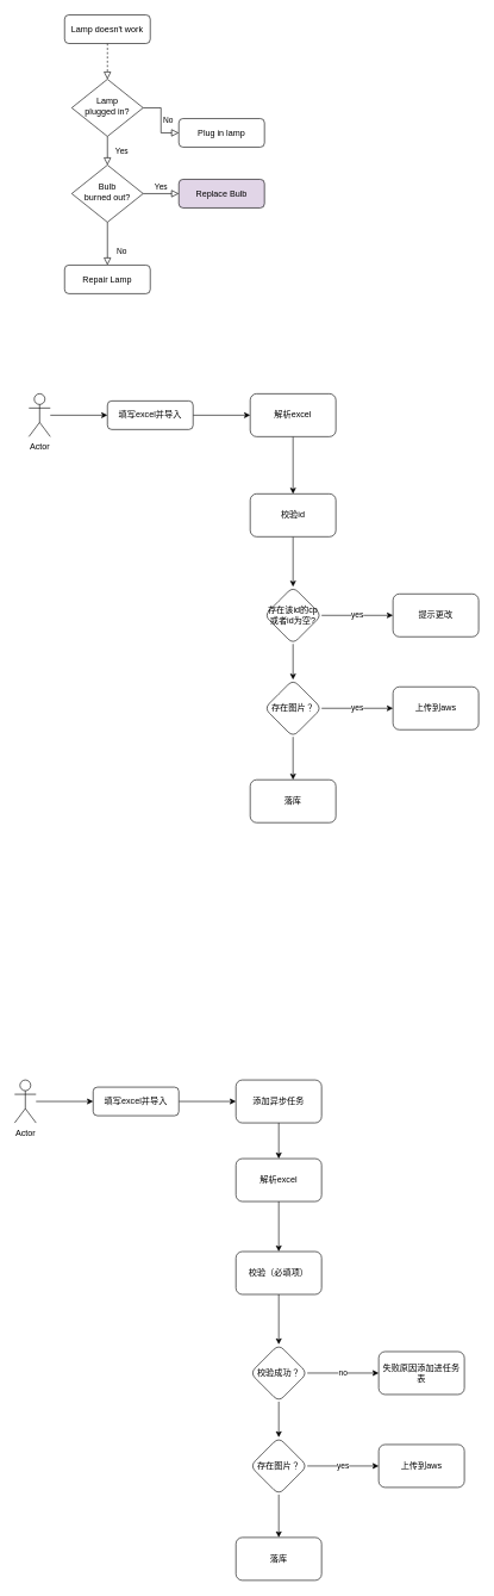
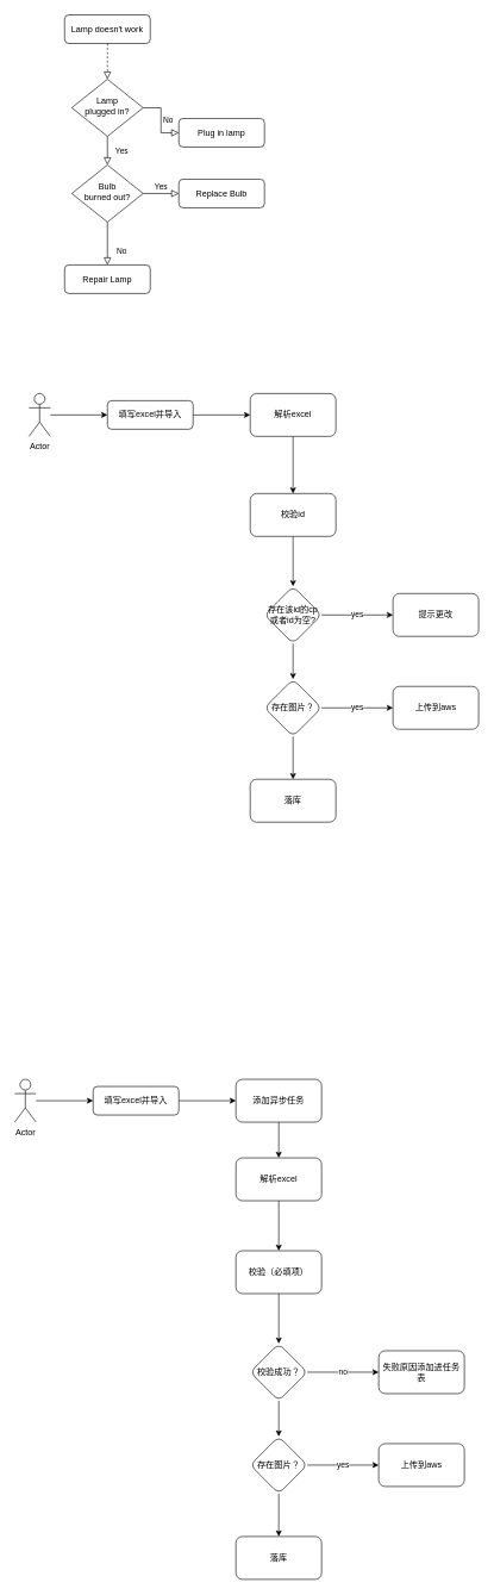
  <mxCell id="0" />
  <mxCell id="1" parent="0" />
  <mxCell id="2" value="" style="rounded=0;html=1;jettySize=auto;orthogonalLoop=1;fontSize=11;endArrow=block;endFill=0;endSize=8;strokeWidth=1;shadow=0;labelBackgroundColor=none;edgeStyle=orthogonalEdgeStyle;dashed=1;" parent="1" source="3" target="6" edge="1"><mxGeometry relative="1" as="geometry" /></mxCell>
  <mxCell id="3" value="Lamp doesn't work" style="rounded=1;whiteSpace=wrap;html=1;fontSize=12;glass=0;strokeWidth=1;shadow=0;" parent="1" vertex="1"><mxGeometry x="90" y="20" width="120" height="40" as="geometry" /></mxCell>
  <mxCell id="4" value="Yes" style="rounded=0;html=1;jettySize=auto;orthogonalLoop=1;fontSize=11;endArrow=block;endFill=0;endSize=8;strokeWidth=1;shadow=0;labelBackgroundColor=none;edgeStyle=orthogonalEdgeStyle;" parent="1" source="6" target="10" edge="1"><mxGeometry y="20" relative="1" as="geometry"><mxPoint as="offset" /></mxGeometry></mxCell>
  <mxCell id="5" value="No" style="edgeStyle=orthogonalEdgeStyle;rounded=0;html=1;jettySize=auto;orthogonalLoop=1;fontSize=11;endArrow=block;endFill=0;endSize=8;strokeWidth=1;shadow=0;labelBackgroundColor=none;" parent="1" source="6" target="7" edge="1"><mxGeometry y="10" relative="1" as="geometry"><mxPoint as="offset" /></mxGeometry></mxCell>
  <mxCell id="6" value="Lamp&lt;br&gt;plugged in?" style="rhombus;whiteSpace=wrap;html=1;shadow=0;fontFamily=Helvetica;fontSize=12;align=center;strokeWidth=1;spacing=6;spacingTop=-4;" parent="1" vertex="1"><mxGeometry x="100" y="110" width="100" height="80" as="geometry" /></mxCell>
  <mxCell id="7" value="Plug in lamp" style="rounded=1;whiteSpace=wrap;html=1;fontSize=12;glass=0;strokeWidth=1;shadow=0;" parent="1" vertex="1"><mxGeometry x="250" y="165" width="120" height="40" as="geometry" /></mxCell>
  <mxCell id="8" value="No" style="rounded=0;html=1;jettySize=auto;orthogonalLoop=1;fontSize=11;endArrow=block;endFill=0;endSize=8;strokeWidth=1;shadow=0;labelBackgroundColor=none;edgeStyle=orthogonalEdgeStyle;" parent="1" source="10" target="11" edge="1"><mxGeometry x="0.333" y="20" relative="1" as="geometry"><mxPoint as="offset" /></mxGeometry></mxCell>
  <mxCell id="9" value="Yes" style="edgeStyle=orthogonalEdgeStyle;rounded=0;html=1;jettySize=auto;orthogonalLoop=1;fontSize=11;endArrow=block;endFill=0;endSize=8;strokeWidth=1;shadow=0;labelBackgroundColor=none;" parent="1" source="10" target="12" edge="1"><mxGeometry y="10" relative="1" as="geometry"><mxPoint as="offset" /></mxGeometry></mxCell>
  <mxCell id="10" value="Bulb&lt;br&gt;burned out?" style="rhombus;whiteSpace=wrap;html=1;shadow=0;fontFamily=Helvetica;fontSize=12;align=center;strokeWidth=1;spacing=6;spacingTop=-4;" parent="1" vertex="1"><mxGeometry x="100" y="230" width="100" height="80" as="geometry" /></mxCell>
  <mxCell id="11" value="Repair Lamp" style="rounded=1;whiteSpace=wrap;html=1;fontSize=12;glass=0;strokeWidth=1;shadow=0;" parent="1" vertex="1"><mxGeometry x="90" y="370" width="120" height="40" as="geometry" /></mxCell>
- <mxCell id="12" value="Replace Bulb" style="rounded=1;whiteSpace=wrap;html=1;fontSize=12;glass=0;strokeWidth=1;shadow=0;fillColor=#e1d5e7;" parent="1" vertex="1"><mxGeometry x="250" y="250" width="120" height="40" as="geometry" /></mxCell>
+ <mxCell id="12" value="Replace Bulb" style="rounded=1;whiteSpace=wrap;html=1;fontSize=12;glass=0;strokeWidth=1;shadow=0;" parent="1" vertex="1"><mxGeometry x="250" y="250" width="120" height="40" as="geometry" /></mxCell>
  <mxCell id="13" value="" style="edgeStyle=orthogonalEdgeStyle;rounded=0;orthogonalLoop=1;jettySize=auto;html=1;" edge="1" parent="1" source="14" target="16"><mxGeometry relative="1" as="geometry" /></mxCell>
  <mxCell id="14" value="Actor" style="shape=umlActor;verticalLabelPosition=bottom;verticalAlign=top;html=1;outlineConnect=0;" vertex="1" parent="1"><mxGeometry x="40" y="550" width="30" height="60" as="geometry" /></mxCell>
  <mxCell id="15" value="" style="edgeStyle=orthogonalEdgeStyle;rounded=0;orthogonalLoop=1;jettySize=auto;html=1;" edge="1" parent="1" source="16" target="18"><mxGeometry relative="1" as="geometry" /></mxCell>
  <mxCell id="16" value="填写excel并导入" style="rounded=1;whiteSpace=wrap;html=1;fontSize=12;glass=0;strokeWidth=1;shadow=0;" vertex="1" parent="1"><mxGeometry x="150" y="560" width="120" height="40" as="geometry" /></mxCell>
  <mxCell id="17" value="" style="edgeStyle=orthogonalEdgeStyle;rounded=0;orthogonalLoop=1;jettySize=auto;html=1;" edge="1" parent="1" source="18" target="20"><mxGeometry relative="1" as="geometry" /></mxCell>
  <mxCell id="18" value="解析excel" style="whiteSpace=wrap;html=1;rounded=1;glass=0;strokeWidth=1;shadow=0;" vertex="1" parent="1"><mxGeometry x="350" y="550" width="120" height="60" as="geometry" /></mxCell>
  <mxCell id="19" value="" style="edgeStyle=orthogonalEdgeStyle;rounded=0;orthogonalLoop=1;jettySize=auto;html=1;" edge="1" parent="1" source="20" target="23"><mxGeometry relative="1" as="geometry" /></mxCell>
  <mxCell id="20" value="校验id" style="whiteSpace=wrap;html=1;rounded=1;glass=0;strokeWidth=1;shadow=0;" vertex="1" parent="1"><mxGeometry x="350" y="690" width="120" height="60" as="geometry" /></mxCell>
  <mxCell id="21" value="yes" style="edgeStyle=orthogonalEdgeStyle;rounded=0;orthogonalLoop=1;jettySize=auto;html=1;" edge="1" parent="1" source="23" target="24"><mxGeometry relative="1" as="geometry" /></mxCell>
  <mxCell id="22" value="" style="edgeStyle=orthogonalEdgeStyle;rounded=0;orthogonalLoop=1;jettySize=auto;html=1;entryX=0.5;entryY=0;entryDx=0;entryDy=0;" edge="1" parent="1" source="23" target="27"><mxGeometry relative="1" as="geometry"><mxPoint x="410" y="990" as="targetPoint" /><Array as="points" /></mxGeometry></mxCell>
  <mxCell id="23" value="存在该id的cp或者id为空?" style="rhombus;whiteSpace=wrap;html=1;rounded=1;glass=0;strokeWidth=1;shadow=0;" vertex="1" parent="1"><mxGeometry x="370" y="820" width="80" height="80" as="geometry" /></mxCell>
  <mxCell id="24" value="提示更改" style="whiteSpace=wrap;html=1;rounded=1;glass=0;strokeWidth=1;shadow=0;" vertex="1" parent="1"><mxGeometry x="550" y="830" width="120" height="60" as="geometry" /></mxCell>
  <mxCell id="25" value="yes" style="edgeStyle=orthogonalEdgeStyle;rounded=0;orthogonalLoop=1;jettySize=auto;html=1;" edge="1" parent="1" source="27" target="28"><mxGeometry relative="1" as="geometry" /></mxCell>
  <mxCell id="26" value="" style="edgeStyle=orthogonalEdgeStyle;rounded=0;orthogonalLoop=1;jettySize=auto;html=1;" edge="1" parent="1" source="27" target="29"><mxGeometry relative="1" as="geometry" /></mxCell>
  <mxCell id="27" value="存在图片？" style="rhombus;whiteSpace=wrap;html=1;rounded=1;glass=0;strokeWidth=1;shadow=0;" vertex="1" parent="1"><mxGeometry x="370" y="950" width="80" height="80" as="geometry" /></mxCell>
  <mxCell id="28" value="上传到aws" style="whiteSpace=wrap;html=1;rounded=1;glass=0;strokeWidth=1;shadow=0;" vertex="1" parent="1"><mxGeometry x="550" y="960" width="120" height="60" as="geometry" /></mxCell>
  <mxCell id="29" value="落库" style="whiteSpace=wrap;html=1;rounded=1;glass=0;strokeWidth=1;shadow=0;" vertex="1" parent="1"><mxGeometry x="350" y="1090" width="120" height="60" as="geometry" /></mxCell>
  <mxCell id="30" value="" style="edgeStyle=orthogonalEdgeStyle;rounded=0;orthogonalLoop=1;jettySize=auto;html=1;" edge="1" parent="1" source="31" target="33"><mxGeometry relative="1" as="geometry" /></mxCell>
  <mxCell id="31" value="Actor" style="shape=umlActor;verticalLabelPosition=bottom;verticalAlign=top;html=1;outlineConnect=0;" vertex="1" parent="1"><mxGeometry x="20" y="1510" width="30" height="60" as="geometry" /></mxCell>
  <mxCell id="32" value="" style="edgeStyle=orthogonalEdgeStyle;rounded=0;orthogonalLoop=1;jettySize=auto;html=1;" edge="1" parent="1" source="33" target="35"><mxGeometry relative="1" as="geometry" /></mxCell>
  <mxCell id="33" value="填写excel并导入" style="rounded=1;whiteSpace=wrap;html=1;fontSize=12;glass=0;strokeWidth=1;shadow=0;" vertex="1" parent="1"><mxGeometry x="130" y="1520" width="120" height="40" as="geometry" /></mxCell>
  <mxCell id="34" value="" style="edgeStyle=orthogonalEdgeStyle;rounded=0;orthogonalLoop=1;jettySize=auto;html=1;" edge="1" parent="1" source="35" target="48"><mxGeometry relative="1" as="geometry" /></mxCell>
  <mxCell id="35" value="添加异步任务" style="whiteSpace=wrap;html=1;rounded=1;glass=0;strokeWidth=1;shadow=0;" vertex="1" parent="1"><mxGeometry x="330" y="1510" width="120" height="60" as="geometry" /></mxCell>
  <mxCell id="36" value="" style="edgeStyle=orthogonalEdgeStyle;rounded=0;orthogonalLoop=1;jettySize=auto;html=1;" edge="1" parent="1" source="37" target="40"><mxGeometry relative="1" as="geometry" /></mxCell>
  <mxCell id="37" value="校验（必填项）" style="whiteSpace=wrap;html=1;rounded=1;glass=0;strokeWidth=1;shadow=0;" vertex="1" parent="1"><mxGeometry x="330" y="1750" width="120" height="60" as="geometry" /></mxCell>
  <mxCell id="38" value="" style="edgeStyle=orthogonalEdgeStyle;rounded=0;orthogonalLoop=1;jettySize=auto;html=1;entryX=0.5;entryY=0;entryDx=0;entryDy=0;" edge="1" parent="1" source="40" target="44"><mxGeometry relative="1" as="geometry"><mxPoint x="390" y="2050" as="targetPoint" /><Array as="points" /></mxGeometry></mxCell>
  <mxCell id="39" value="no" style="edgeStyle=orthogonalEdgeStyle;rounded=0;orthogonalLoop=1;jettySize=auto;html=1;" edge="1" parent="1" source="40" target="41"><mxGeometry relative="1" as="geometry" /></mxCell>
  <mxCell id="40" value="校验成功？" style="rhombus;whiteSpace=wrap;html=1;rounded=1;glass=0;strokeWidth=1;shadow=0;" vertex="1" parent="1"><mxGeometry x="350" y="1880" width="80" height="80" as="geometry" /></mxCell>
  <mxCell id="41" value="失败原因添加进任务表" style="whiteSpace=wrap;html=1;rounded=1;glass=0;strokeWidth=1;shadow=0;" vertex="1" parent="1"><mxGeometry x="530" y="1890" width="120" height="60" as="geometry" /></mxCell>
  <mxCell id="42" value="yes" style="edgeStyle=orthogonalEdgeStyle;rounded=0;orthogonalLoop=1;jettySize=auto;html=1;" edge="1" parent="1" source="44" target="45"><mxGeometry relative="1" as="geometry" /></mxCell>
  <mxCell id="43" value="" style="edgeStyle=orthogonalEdgeStyle;rounded=0;orthogonalLoop=1;jettySize=auto;html=1;" edge="1" parent="1" source="44" target="46"><mxGeometry relative="1" as="geometry" /></mxCell>
  <mxCell id="44" value="存在图片？" style="rhombus;whiteSpace=wrap;html=1;rounded=1;glass=0;strokeWidth=1;shadow=0;" vertex="1" parent="1"><mxGeometry x="350" y="2010" width="80" height="80" as="geometry" /></mxCell>
  <mxCell id="45" value="上传到aws" style="whiteSpace=wrap;html=1;rounded=1;glass=0;strokeWidth=1;shadow=0;" vertex="1" parent="1"><mxGeometry x="530" y="2020" width="120" height="60" as="geometry" /></mxCell>
  <mxCell id="46" value="落库" style="whiteSpace=wrap;html=1;rounded=1;glass=0;strokeWidth=1;shadow=0;" vertex="1" parent="1"><mxGeometry x="330" y="2150" width="120" height="60" as="geometry" /></mxCell>
  <mxCell id="47" value="" style="edgeStyle=orthogonalEdgeStyle;rounded=0;orthogonalLoop=1;jettySize=auto;html=1;" edge="1" parent="1" source="48" target="37"><mxGeometry relative="1" as="geometry" /></mxCell>
  <mxCell id="48" value="解析excel" style="whiteSpace=wrap;html=1;rounded=1;glass=0;strokeWidth=1;shadow=0;" vertex="1" parent="1"><mxGeometry x="330" y="1620" width="120" height="60" as="geometry" /></mxCell>
